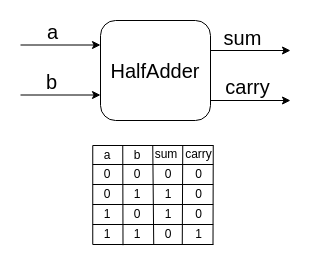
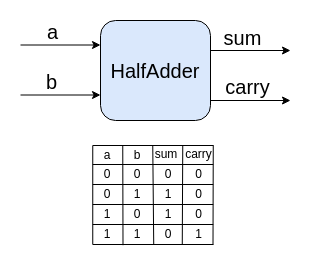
  <mxCell id="0" />
  <mxCell id="1" parent="0" />
- <mxCell id="2" value="&lt;font style=&quot;font-size: 20px&quot;&gt;HalfAdder&lt;/font&gt;" style="rounded=1;whiteSpace=wrap;html=1;" vertex="1" parent="1"><mxGeometry x="100" y="20" width="110" height="100" as="geometry" /></mxCell>
+ <mxCell id="2" value="&lt;font style=&quot;font-size: 20px&quot;&gt;HalfAdder&lt;/font&gt;" style="rounded=1;whiteSpace=wrap;html=1;fillColor=#dae8fc;" vertex="1" parent="1"><mxGeometry x="100" y="20" width="110" height="100" as="geometry" /></mxCell>
  <mxCell id="3" value="" style="endArrow=classic;html=1;" edge="1" parent="1"><mxGeometry width="50" height="50" relative="1" as="geometry"><mxPoint x="20" y="44.5" as="sourcePoint" /><mxPoint x="100" y="44.5" as="targetPoint" /></mxGeometry></mxCell>
  <mxCell id="4" value="a" style="edgeLabel;html=1;align=center;verticalAlign=middle;resizable=0;points=[];fontSize=20;" vertex="1" connectable="0" parent="3"><mxGeometry x="-0.233" y="1" relative="1" as="geometry"><mxPoint y="-13" as="offset" /></mxGeometry></mxCell>
  <mxCell id="5" value="" style="endArrow=classic;html=1;" edge="1" parent="1"><mxGeometry width="50" height="50" relative="1" as="geometry"><mxPoint x="20" y="94.5" as="sourcePoint" /><mxPoint x="100" y="94.5" as="targetPoint" /></mxGeometry></mxCell>
  <mxCell id="6" value="b" style="edgeLabel;html=1;align=center;verticalAlign=middle;resizable=0;points=[];fontSize=20;" vertex="1" connectable="0" parent="5"><mxGeometry x="0.267" y="3" relative="1" as="geometry"><mxPoint x="-21" y="-11" as="offset" /></mxGeometry></mxCell>
  <mxCell id="7" value="" style="endArrow=classic;html=1;" edge="1" parent="1"><mxGeometry width="50" height="50" relative="1" as="geometry"><mxPoint x="210" y="50" as="sourcePoint" /><mxPoint x="290" y="50" as="targetPoint" /></mxGeometry></mxCell>
  <mxCell id="8" value="sum" style="edgeLabel;html=1;align=center;verticalAlign=middle;resizable=0;points=[];fontSize=20;" vertex="1" connectable="0" parent="7"><mxGeometry x="-0.233" y="4" relative="1" as="geometry"><mxPoint y="-10" as="offset" /></mxGeometry></mxCell>
  <mxCell id="9" value="" style="endArrow=classic;html=1;" edge="1" parent="1"><mxGeometry width="50" height="50" relative="1" as="geometry"><mxPoint x="210" y="100" as="sourcePoint" /><mxPoint x="290" y="100" as="targetPoint" /></mxGeometry></mxCell>
  <mxCell id="10" value="carry" style="edgeLabel;html=1;align=center;verticalAlign=middle;resizable=0;points=[];fontSize=20;" vertex="1" connectable="0" parent="9"><mxGeometry x="-0.233" y="4" relative="1" as="geometry"><mxPoint x="5" y="-11" as="offset" /></mxGeometry></mxCell>
  <mxCell id="11" value="" style="line;strokeWidth=1;rotatable=0;dashed=0;labelPosition=right;align=left;verticalAlign=middle;spacingTop=0;spacingLeft=6;points=[];portConstraint=eastwest;" vertex="1" parent="1"><mxGeometry x="92.25" y="140" width="120.5" height="10" as="geometry" /></mxCell>
  <mxCell id="12" value="" style="endArrow=none;html=1;exitX=0;exitY=0.5;exitDx=0;exitDy=0;exitPerimeter=0;" edge="1" parent="1" source="31"><mxGeometry width="50" height="50" relative="1" as="geometry"><mxPoint x="92.63" y="324" as="sourcePoint" /><mxPoint x="92.25" y="145" as="targetPoint" /></mxGeometry></mxCell>
  <mxCell id="13" value="" style="endArrow=none;html=1;exitX=0.251;exitY=0.57;exitDx=0;exitDy=0;exitPerimeter=0;" edge="1" parent="1" source="31"><mxGeometry width="50" height="50" relative="1" as="geometry"><mxPoint x="123.03" y="325.11" as="sourcePoint" /><mxPoint x="122.25" y="145" as="targetPoint" /></mxGeometry></mxCell>
  <mxCell id="14" value="" style="line;strokeWidth=1;rotatable=0;dashed=0;labelPosition=right;align=left;verticalAlign=middle;spacingTop=0;spacingLeft=6;points=[];portConstraint=eastwest;" vertex="1" parent="1"><mxGeometry x="92.25" y="159" width="120.5" height="10" as="geometry" /></mxCell>
  <mxCell id="15" value="a" style="text;html=1;strokeColor=none;fillColor=none;align=center;verticalAlign=middle;whiteSpace=wrap;rounded=0;" vertex="1" parent="1"><mxGeometry x="97.25" y="150" width="20" height="10" as="geometry" /></mxCell>
  <mxCell id="16" value="" style="endArrow=none;html=1;exitX=0.506;exitY=0.515;exitDx=0;exitDy=0;exitPerimeter=0;" edge="1" parent="1" source="31"><mxGeometry width="50" height="50" relative="1" as="geometry"><mxPoint x="153.05" y="324.44" as="sourcePoint" /><mxPoint x="152.25" y="145" as="targetPoint" /></mxGeometry></mxCell>
  <mxCell id="17" value="b" style="text;html=1;strokeColor=none;fillColor=none;align=center;verticalAlign=middle;whiteSpace=wrap;rounded=0;" vertex="1" parent="1"><mxGeometry x="127.25" y="150" width="20" height="10" as="geometry" /></mxCell>
  <mxCell id="18" value="" style="endArrow=none;html=1;exitX=0.743;exitY=0.478;exitDx=0;exitDy=0;exitPerimeter=0;" edge="1" parent="1" source="31"><mxGeometry width="50" height="50" relative="1" as="geometry"><mxPoint x="182.31" y="325.33" as="sourcePoint" /><mxPoint x="182.25" y="145" as="targetPoint" /></mxGeometry></mxCell>
  <mxCell id="19" value="sum" style="text;html=1;strokeColor=none;fillColor=none;align=center;verticalAlign=middle;whiteSpace=wrap;rounded=0;" vertex="1" parent="1"><mxGeometry x="156.25" y="149" width="20" height="10" as="geometry" /></mxCell>
  <mxCell id="20" value="" style="endArrow=none;html=1;exitX=0.998;exitY=0.552;exitDx=0;exitDy=0;exitPerimeter=0;" edge="1" parent="1" source="31"><mxGeometry width="50" height="50" relative="1" as="geometry"><mxPoint x="213.75" y="250" as="sourcePoint" /><mxPoint x="212.75" y="144.61" as="targetPoint" /></mxGeometry></mxCell>
  <mxCell id="21" value="carry" style="text;html=1;align=center;verticalAlign=middle;resizable=0;points=[];autosize=1;strokeColor=none;fillColor=none;" vertex="1" parent="1"><mxGeometry x="177.75" y="144" width="40" height="20" as="geometry" /></mxCell>
  <mxCell id="22" value="" style="line;strokeWidth=1;rotatable=0;dashed=0;labelPosition=right;align=left;verticalAlign=middle;spacingTop=0;spacingLeft=6;points=[];portConstraint=eastwest;" vertex="1" parent="1"><mxGeometry x="92.25" y="179" width="120.5" height="10" as="geometry" /></mxCell>
  <mxCell id="23" value="0" style="text;html=1;strokeColor=none;fillColor=none;align=center;verticalAlign=middle;whiteSpace=wrap;rounded=0;" vertex="1" parent="1"><mxGeometry x="97.25" y="169" width="20" height="10" as="geometry" /></mxCell>
  <mxCell id="24" value="0" style="text;html=1;strokeColor=none;fillColor=none;align=center;verticalAlign=middle;whiteSpace=wrap;rounded=0;" vertex="1" parent="1"><mxGeometry x="127.25" y="169" width="20" height="10" as="geometry" /></mxCell>
  <mxCell id="25" value="0" style="text;html=1;strokeColor=none;fillColor=none;align=center;verticalAlign=middle;whiteSpace=wrap;rounded=0;" vertex="1" parent="1"><mxGeometry x="158.25" y="169" width="20" height="10" as="geometry" /></mxCell>
  <mxCell id="26" value="0" style="text;html=1;strokeColor=none;fillColor=none;align=center;verticalAlign=middle;whiteSpace=wrap;rounded=0;" vertex="1" parent="1"><mxGeometry x="97.25" y="189" width="20" height="10" as="geometry" /></mxCell>
  <mxCell id="27" value="1" style="text;html=1;strokeColor=none;fillColor=none;align=center;verticalAlign=middle;whiteSpace=wrap;rounded=0;" vertex="1" parent="1"><mxGeometry x="127.25" y="189" width="20" height="10" as="geometry" /></mxCell>
  <mxCell id="28" value="1" style="text;html=1;strokeColor=none;fillColor=none;align=center;verticalAlign=middle;whiteSpace=wrap;rounded=0;" vertex="1" parent="1"><mxGeometry x="158.25" y="189" width="20" height="10" as="geometry" /></mxCell>
  <mxCell id="29" value="" style="line;strokeWidth=1;rotatable=0;dashed=0;labelPosition=right;align=left;verticalAlign=middle;spacingTop=0;spacingLeft=6;points=[];portConstraint=eastwest;" vertex="1" parent="1"><mxGeometry x="92.25" y="199" width="120.5" height="10" as="geometry" /></mxCell>
  <mxCell id="30" value="" style="line;strokeWidth=1;rotatable=0;dashed=0;labelPosition=right;align=left;verticalAlign=middle;spacingTop=0;spacingLeft=6;points=[];portConstraint=eastwest;" vertex="1" parent="1"><mxGeometry x="92.25" y="219" width="120.5" height="10" as="geometry" /></mxCell>
  <mxCell id="31" value="" style="line;strokeWidth=1;rotatable=0;dashed=0;labelPosition=right;align=left;verticalAlign=middle;spacingTop=0;spacingLeft=6;points=[];portConstraint=eastwest;" vertex="1" parent="1"><mxGeometry x="92.25" y="239" width="120.5" height="10" as="geometry" /></mxCell>
  <mxCell id="32" value="0" style="text;html=1;align=center;verticalAlign=middle;resizable=0;points=[];autosize=1;strokeColor=none;fillColor=none;" vertex="1" parent="1"><mxGeometry x="187.75" y="164" width="20" height="20" as="geometry" /></mxCell>
  <mxCell id="33" value="1" style="text;html=1;strokeColor=none;fillColor=none;align=center;verticalAlign=middle;whiteSpace=wrap;rounded=0;" vertex="1" parent="1"><mxGeometry x="97.25" y="209" width="20" height="10" as="geometry" /></mxCell>
  <mxCell id="34" value="0" style="text;html=1;strokeColor=none;fillColor=none;align=center;verticalAlign=middle;whiteSpace=wrap;rounded=0;" vertex="1" parent="1"><mxGeometry x="127.25" y="209" width="20" height="10" as="geometry" /></mxCell>
  <mxCell id="35" value="1" style="text;html=1;strokeColor=none;fillColor=none;align=center;verticalAlign=middle;whiteSpace=wrap;rounded=0;" vertex="1" parent="1"><mxGeometry x="158.25" y="209" width="20" height="10" as="geometry" /></mxCell>
  <mxCell id="36" value="1" style="text;html=1;strokeColor=none;fillColor=none;align=center;verticalAlign=middle;whiteSpace=wrap;rounded=0;" vertex="1" parent="1"><mxGeometry x="97.25" y="229" width="20" height="10" as="geometry" /></mxCell>
  <mxCell id="37" value="1" style="text;html=1;strokeColor=none;fillColor=none;align=center;verticalAlign=middle;whiteSpace=wrap;rounded=0;" vertex="1" parent="1"><mxGeometry x="127.25" y="229" width="20" height="10" as="geometry" /></mxCell>
  <mxCell id="38" value="0" style="text;html=1;strokeColor=none;fillColor=none;align=center;verticalAlign=middle;whiteSpace=wrap;rounded=0;" vertex="1" parent="1"><mxGeometry x="158.25" y="229" width="20" height="10" as="geometry" /></mxCell>
  <mxCell id="39" value="0" style="text;html=1;align=center;verticalAlign=middle;resizable=0;points=[];autosize=1;strokeColor=none;fillColor=none;" vertex="1" parent="1"><mxGeometry x="187.75" y="184" width="20" height="20" as="geometry" /></mxCell>
  <mxCell id="40" value="0" style="text;html=1;align=center;verticalAlign=middle;resizable=0;points=[];autosize=1;strokeColor=none;fillColor=none;" vertex="1" parent="1"><mxGeometry x="187.75" y="204" width="20" height="20" as="geometry" /></mxCell>
  <mxCell id="41" value="1" style="text;html=1;align=center;verticalAlign=middle;resizable=0;points=[];autosize=1;strokeColor=none;fillColor=none;" vertex="1" parent="1"><mxGeometry x="187.75" y="224" width="20" height="20" as="geometry" /></mxCell>
